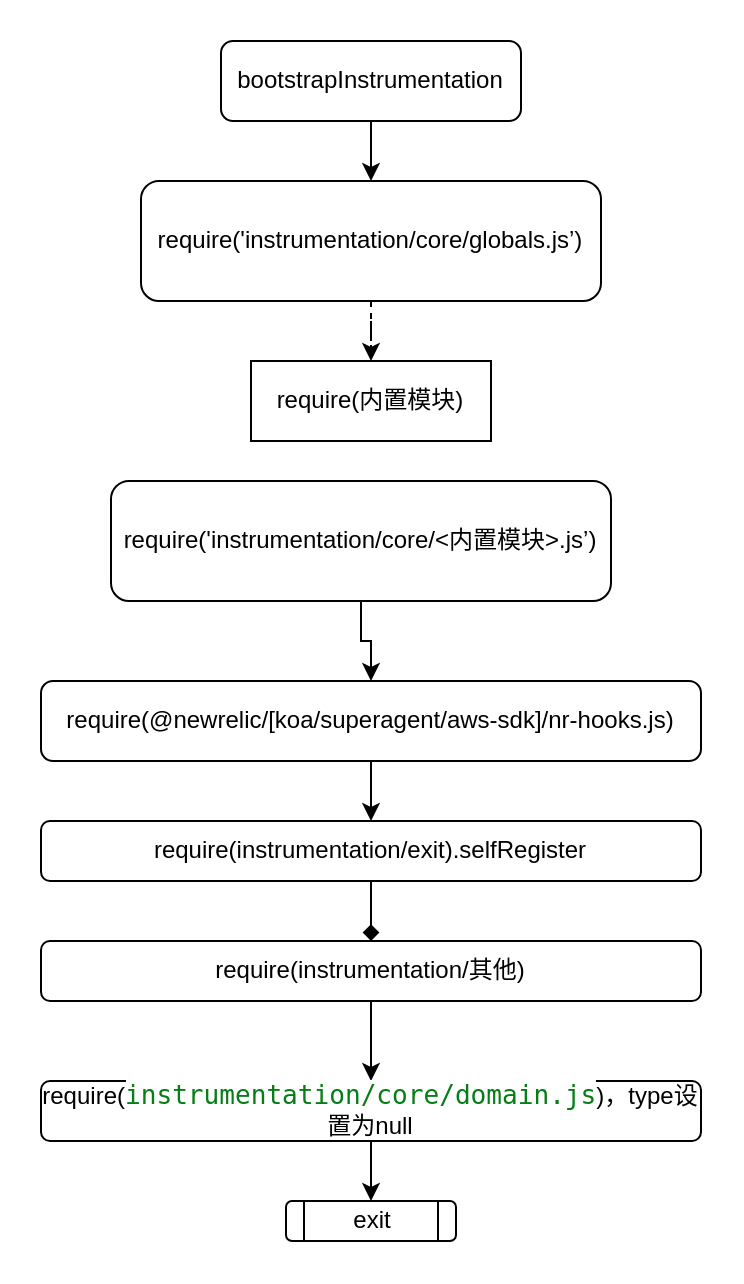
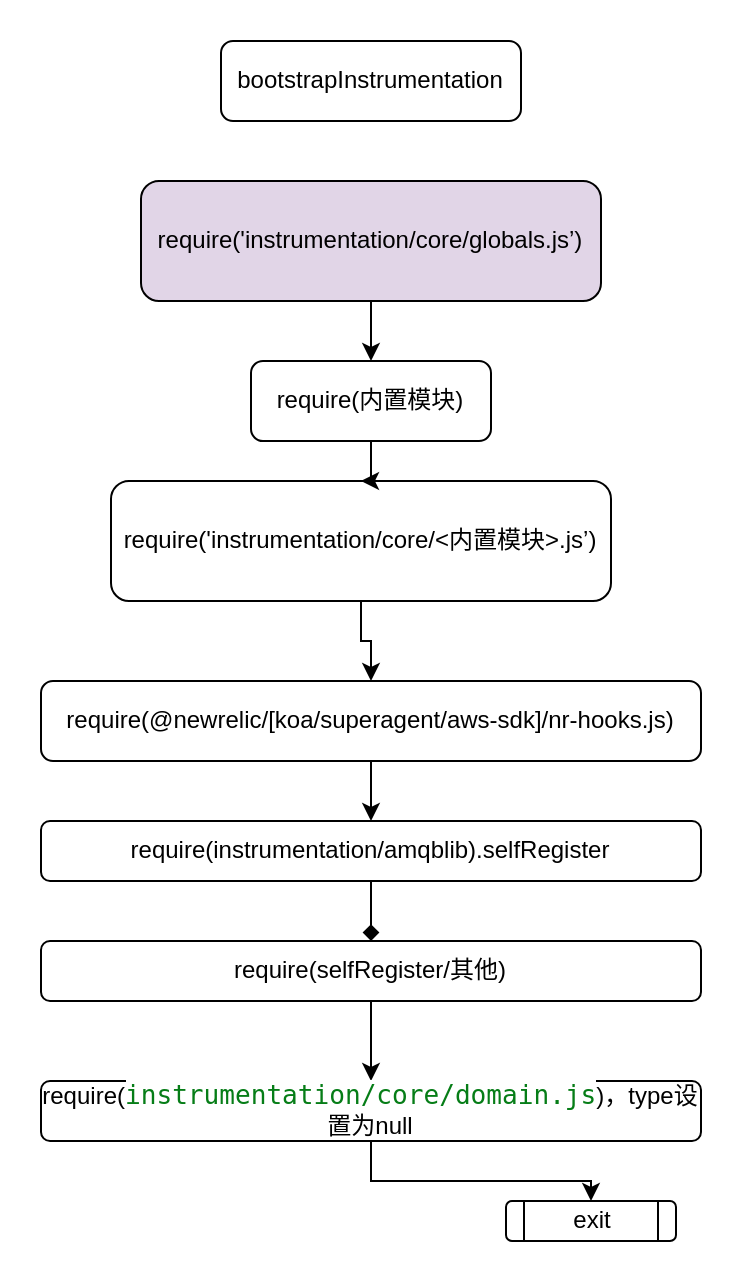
  <mxCell id="0" />
  <mxCell id="1" parent="0" />
- <mxCell id="2" value="" style="edgeStyle=orthogonalEdgeStyle;rounded=0;orthogonalLoop=1;jettySize=auto;html=1;" edge="1" parent="1" source="3" target="7"><mxGeometry relative="1" as="geometry" /></mxCell>
  <mxCell id="3" value="&lt;span&gt;bootstrapInstrumentation&lt;/span&gt;" style="rounded=1;whiteSpace=wrap;html=1;fontSize=12;glass=0;strokeWidth=1;shadow=0;" parent="1" vertex="1"><mxGeometry x="110" y="20" width="150" height="40" as="geometry" /></mxCell>
  <mxCell id="4" value="" style="edgeStyle=orthogonalEdgeStyle;rounded=0;orthogonalLoop=1;jettySize=auto;html=1;" edge="1" parent="1" source="5" target="11"><mxGeometry relative="1" as="geometry" /></mxCell>
  <mxCell id="5" value="&lt;span&gt;require('instrumentation/core/&amp;lt;内置模块&amp;gt;.js’)&lt;/span&gt;" style="rounded=1;whiteSpace=wrap;html=1;" vertex="1" parent="1"><mxGeometry x="55" y="240" width="250" height="60" as="geometry" /></mxCell>
- <mxCell id="6" value="" style="edgeStyle=orthogonalEdgeStyle;rounded=0;orthogonalLoop=1;jettySize=auto;html=1;dashed=1;" edge="1" parent="1" source="7" target="9"><mxGeometry relative="1" as="geometry" /></mxCell>
- <mxCell id="7" value="&lt;span&gt;require('instrumentation/core/globals.js’)&lt;/span&gt;" style="rounded=1;whiteSpace=wrap;html=1;" vertex="1" parent="1"><mxGeometry x="70" y="90" width="230" height="60" as="geometry" /></mxCell>
- <mxCell id="9" value="require(内置模块)" style="whiteSpace=wrap;html=1;fontSize=12;glass=0;strokeWidth=1;shadow=0;rounded=0;" vertex="1" parent="1"><mxGeometry x="125" y="180" width="120" height="40" as="geometry" /></mxCell>
+ <mxCell id="6" value="" style="edgeStyle=orthogonalEdgeStyle;rounded=0;orthogonalLoop=1;jettySize=auto;html=1;" edge="1" parent="1" source="7" target="9"><mxGeometry relative="1" as="geometry" /></mxCell>
+ <mxCell id="7" value="&lt;span&gt;require('instrumentation/core/globals.js’)&lt;/span&gt;" style="rounded=1;whiteSpace=wrap;html=1;fillColor=#e1d5e7;" vertex="1" parent="1"><mxGeometry x="70" y="90" width="230" height="60" as="geometry" /></mxCell>
+ <mxCell id="8" value="" style="edgeStyle=orthogonalEdgeStyle;rounded=0;orthogonalLoop=1;jettySize=auto;html=1;" edge="1" parent="1" source="9" target="5"><mxGeometry relative="1" as="geometry" /></mxCell>
+ <mxCell id="9" value="require(内置模块)" style="rounded=1;whiteSpace=wrap;html=1;fontSize=12;glass=0;strokeWidth=1;shadow=0;" vertex="1" parent="1"><mxGeometry x="125" y="180" width="120" height="40" as="geometry" /></mxCell>
  <mxCell id="10" value="" style="edgeStyle=orthogonalEdgeStyle;rounded=0;orthogonalLoop=1;jettySize=auto;html=1;" edge="1" parent="1" source="11" target="13"><mxGeometry relative="1" as="geometry" /></mxCell>
  <mxCell id="11" value="require(&lt;span&gt;@newrelic/[koa/superagent/aws-sdk]/nr-hooks.js)&lt;/span&gt;" style="whiteSpace=wrap;html=1;rounded=1;" vertex="1" parent="1"><mxGeometry x="20" y="340" width="330" height="40" as="geometry" /></mxCell>
  <mxCell id="12" value="" style="edgeStyle=orthogonalEdgeStyle;rounded=0;orthogonalLoop=1;jettySize=auto;html=1;endArrow=diamond;" edge="1" parent="1" source="13" target="15"><mxGeometry relative="1" as="geometry" /></mxCell>
- <mxCell id="13" value="require(instrumentation/exit).selfRegister&lt;br&gt;" style="whiteSpace=wrap;html=1;rounded=1;" vertex="1" parent="1"><mxGeometry x="20" y="410" width="330" height="30" as="geometry" /></mxCell>
+ <mxCell id="13" value="require(instrumentation/amqblib).selfRegister&lt;br&gt;" style="whiteSpace=wrap;html=1;rounded=1;" vertex="1" parent="1"><mxGeometry x="20" y="410" width="330" height="30" as="geometry" /></mxCell>
  <mxCell id="14" value="" style="edgeStyle=orthogonalEdgeStyle;rounded=0;orthogonalLoop=1;jettySize=auto;html=1;" edge="1" parent="1" source="15" target="17"><mxGeometry relative="1" as="geometry" /></mxCell>
- <mxCell id="15" value="require(instrumentation/其他)" style="whiteSpace=wrap;html=1;rounded=1;" vertex="1" parent="1"><mxGeometry x="20" y="470" width="330" height="30" as="geometry" /></mxCell>
+ <mxCell id="15" value="require(selfRegister/其他)" style="whiteSpace=wrap;html=1;rounded=1;" vertex="1" parent="1"><mxGeometry x="20" y="470" width="330" height="30" as="geometry" /></mxCell>
  <mxCell id="16" value="" style="edgeStyle=orthogonalEdgeStyle;rounded=0;orthogonalLoop=1;jettySize=auto;html=1;" edge="1" parent="1" source="17" target="18"><mxGeometry relative="1" as="geometry" /></mxCell>
  <mxCell id="17" value="require(&lt;span style=&quot;color: rgb(6 , 125 , 23) ; background-color: rgb(255 , 255 , 255) ; font-family: &amp;#34;jetbrains mono&amp;#34; , monospace ; font-size: 9.8pt&quot;&gt;instrumentation/core/domain.js&lt;/span&gt;&lt;span&gt;)，type设置为null&lt;/span&gt;" style="whiteSpace=wrap;html=1;rounded=1;" vertex="1" parent="1"><mxGeometry x="20" y="540" width="330" height="30" as="geometry" /></mxCell>
- <mxCell id="18" value="exit" style="shape=process;whiteSpace=wrap;html=1;backgroundOutline=1;rounded=1;" vertex="1" parent="1"><mxGeometry x="142.5" y="600" width="85" height="20" as="geometry" /></mxCell>
+ <mxCell id="18" value="exit" style="shape=process;whiteSpace=wrap;html=1;backgroundOutline=1;rounded=1;" vertex="1" parent="1"><mxGeometry x="252.5" y="600" width="85" height="20" as="geometry" /></mxCell>
